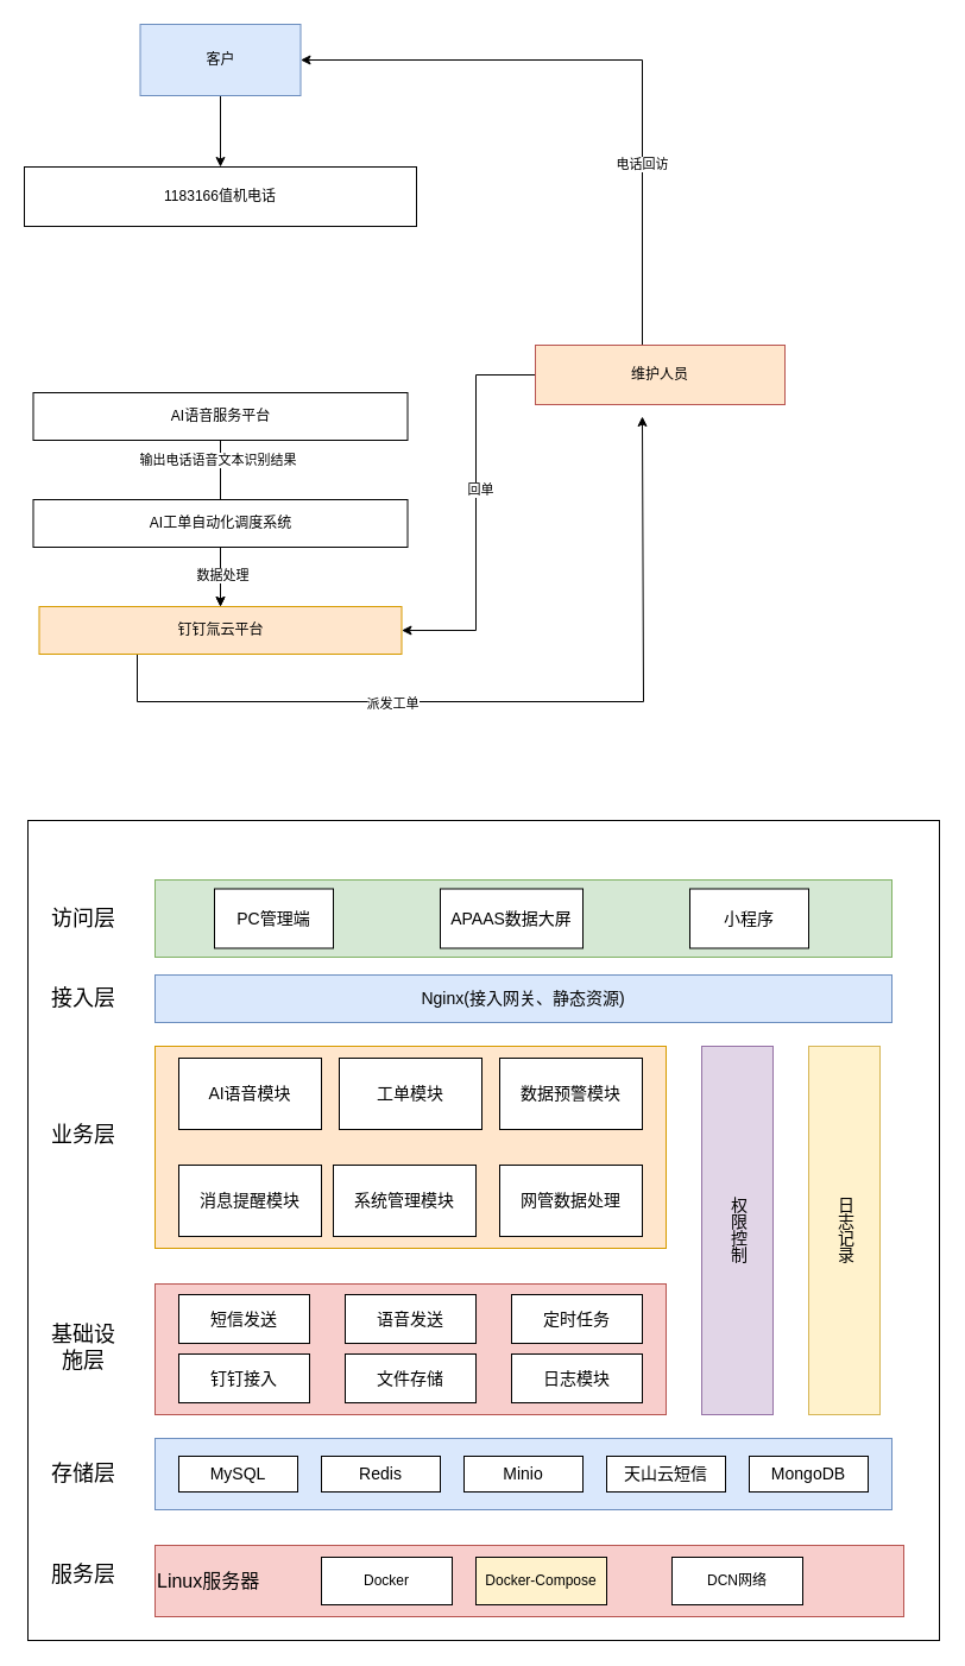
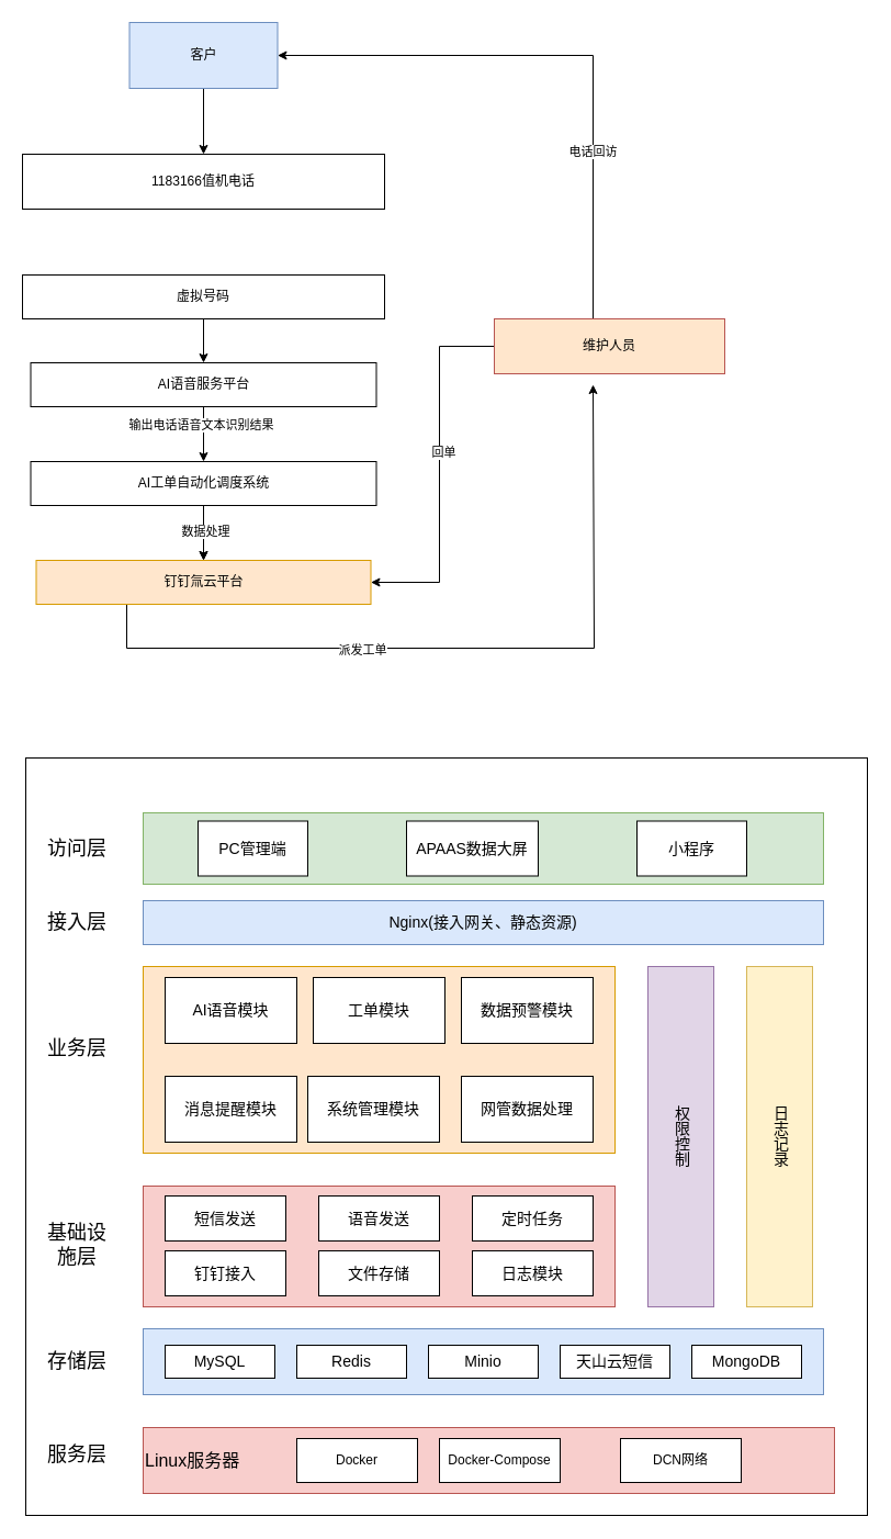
  <mxCell id="0" />
  <mxCell id="1" parent="0" />
  <mxCell id="2" value="" style="rounded=0;whiteSpace=wrap;html=1;" parent="1" vertex="1"><mxGeometry x="23" y="690" width="767" height="690" as="geometry" /></mxCell>
  <mxCell id="3" value="1183166值机电话" style="rounded=0;whiteSpace=wrap;html=1;verticalAlign=middle;" parent="1" vertex="1"><mxGeometry x="20" y="140" width="330" height="50" as="geometry" /></mxCell>
  <mxCell id="4" value="" style="edgeStyle=orthogonalEdgeStyle;rounded=0;orthogonalLoop=1;jettySize=auto;html=1;" parent="1" source="5" target="3" edge="1"><mxGeometry relative="1" as="geometry" /></mxCell>
  <mxCell id="5" value="客户" style="rounded=0;whiteSpace=wrap;html=1;fillColor=#dae8fc;strokeColor=#6c8ebf;" parent="1" vertex="1"><mxGeometry x="117.5" y="20" width="135" height="60" as="geometry" /></mxCell>
- <mxCell id="8" value="" style="edgeStyle=orthogonalEdgeStyle;rounded=0;orthogonalLoop=1;jettySize=auto;html=1;endArrow=none;" parent="1" source="10" target="14" edge="1"><mxGeometry relative="1" as="geometry" /></mxCell>
+ <mxCell id="6" value="" style="edgeStyle=orthogonalEdgeStyle;rounded=0;orthogonalLoop=1;jettySize=auto;html=1;" parent="1" source="7" target="10" edge="1"><mxGeometry relative="1" as="geometry" /></mxCell>
+ <mxCell id="7" value="虚拟号码" style="rounded=0;whiteSpace=wrap;html=1;" parent="1" vertex="1"><mxGeometry x="20" y="250" width="330" height="40" as="geometry" /></mxCell>
+ <mxCell id="8" value="" style="edgeStyle=orthogonalEdgeStyle;rounded=0;orthogonalLoop=1;jettySize=auto;html=1;" parent="1" source="10" target="14" edge="1"><mxGeometry relative="1" as="geometry" /></mxCell>
  <mxCell id="9" value="输出电话语音文本识别结果" style="edgeLabel;html=1;align=center;verticalAlign=middle;resizable=0;points=[];" parent="8" vertex="1" connectable="0"><mxGeometry x="-0.36" y="-3" relative="1" as="geometry"><mxPoint as="offset" /></mxGeometry></mxCell>
  <mxCell id="10" value="AI语音服务平台" style="rounded=0;whiteSpace=wrap;html=1;" parent="1" vertex="1"><mxGeometry x="27.5" y="330" width="315" height="40" as="geometry" /></mxCell>
  <mxCell id="11" value="" style="edgeStyle=orthogonalEdgeStyle;rounded=0;orthogonalLoop=1;jettySize=auto;html=1;" parent="1" source="14" target="17" edge="1"><mxGeometry relative="1" as="geometry" /></mxCell>
  <mxCell id="12" value="" style="edgeStyle=orthogonalEdgeStyle;rounded=0;orthogonalLoop=1;jettySize=auto;html=1;" parent="1" source="14" target="17" edge="1"><mxGeometry relative="1" as="geometry" /></mxCell>
  <mxCell id="13" value="数据处理" style="edgeLabel;html=1;align=center;verticalAlign=middle;resizable=0;points=[];" parent="12" vertex="1" connectable="0"><mxGeometry x="-0.08" y="1" relative="1" as="geometry"><mxPoint as="offset" /></mxGeometry></mxCell>
  <mxCell id="14" value="AI工单自动化调度系统" style="rounded=0;whiteSpace=wrap;html=1;" parent="1" vertex="1"><mxGeometry x="27.5" y="420" width="315" height="40" as="geometry" /></mxCell>
  <mxCell id="15" style="edgeStyle=orthogonalEdgeStyle;rounded=0;orthogonalLoop=1;jettySize=auto;html=1;exitX=0.5;exitY=1;exitDx=0;exitDy=0;" parent="1" edge="1"><mxGeometry relative="1" as="geometry"><mxPoint x="540" y="350" as="targetPoint" /><mxPoint x="115" y="550" as="sourcePoint" /><Array as="points"><mxPoint x="115" y="590" /><mxPoint x="541" y="590" /></Array></mxGeometry></mxCell>
  <mxCell id="16" value="派发工单" style="edgeLabel;html=1;align=center;verticalAlign=middle;resizable=0;points=[];" parent="15" vertex="1" connectable="0"><mxGeometry x="-0.281" y="-1" relative="1" as="geometry"><mxPoint as="offset" /></mxGeometry></mxCell>
  <mxCell id="17" value="钉钉氚云平台" style="whiteSpace=wrap;html=1;rounded=0;fillColor=#ffe6cc;strokeColor=#d79b00;" parent="1" vertex="1"><mxGeometry x="32.5" y="510" width="305" height="40" as="geometry" /></mxCell>
  <mxCell id="18" style="edgeStyle=orthogonalEdgeStyle;rounded=0;orthogonalLoop=1;jettySize=auto;html=1;entryX=1;entryY=0.5;entryDx=0;entryDy=0;" parent="1" source="22" target="5" edge="1"><mxGeometry relative="1" as="geometry"><Array as="points"><mxPoint x="540" y="50" /></Array></mxGeometry></mxCell>
  <mxCell id="19" value="电话回访" style="edgeLabel;html=1;align=center;verticalAlign=middle;resizable=0;points=[];" parent="18" vertex="1" connectable="0"><mxGeometry x="-0.421" y="1" relative="1" as="geometry"><mxPoint as="offset" /></mxGeometry></mxCell>
  <mxCell id="20" style="edgeStyle=orthogonalEdgeStyle;rounded=0;orthogonalLoop=1;jettySize=auto;html=1;exitX=0;exitY=0.5;exitDx=0;exitDy=0;entryX=1;entryY=0.5;entryDx=0;entryDy=0;" parent="1" source="22" target="17" edge="1"><mxGeometry relative="1" as="geometry"><mxPoint x="450" y="530" as="targetPoint" /><Array as="points"><mxPoint x="400" y="315" /><mxPoint x="400" y="530" /></Array></mxGeometry></mxCell>
  <mxCell id="21" value="回单" style="edgeLabel;html=1;align=center;verticalAlign=middle;resizable=0;points=[];" parent="20" vertex="1" connectable="0"><mxGeometry x="-0.11" y="3" relative="1" as="geometry"><mxPoint as="offset" /></mxGeometry></mxCell>
  <mxCell id="22" value="维护人员" style="rounded=0;whiteSpace=wrap;html=1;fillColor=#ffe6cc;strokeColor=#b85450;" parent="1" vertex="1"><mxGeometry x="450" y="290" width="210" height="50" as="geometry" /></mxCell>
  <mxCell id="23" value="" style="rounded=0;whiteSpace=wrap;html=1;flipH=1;fillColor=#d5e8d4;strokeColor=#82b366;fontSize=14;" parent="1" vertex="1"><mxGeometry x="130" y="740" width="620" height="65" as="geometry" /></mxCell>
  <mxCell id="24" value="PC管理端" style="rounded=0;whiteSpace=wrap;html=1;fontSize=14;" parent="1" vertex="1"><mxGeometry x="180" y="747.5" width="100" height="50" as="geometry" /></mxCell>
  <mxCell id="25" value="APAAS数据大屏" style="rounded=0;whiteSpace=wrap;html=1;fontSize=14;" parent="1" vertex="1"><mxGeometry x="370" y="747.5" width="120" height="50" as="geometry" /></mxCell>
  <mxCell id="26" value="小程序" style="rounded=0;whiteSpace=wrap;html=1;fontSize=14;" parent="1" vertex="1"><mxGeometry x="580" y="747.5" width="100" height="50" as="geometry" /></mxCell>
  <mxCell id="27" value="Nginx(接入网关、静态资源)" style="rounded=0;whiteSpace=wrap;html=1;fillColor=#dae8fc;strokeColor=#6c8ebf;fontSize=14;" parent="1" vertex="1"><mxGeometry x="130" y="820" width="620" height="40" as="geometry" /></mxCell>
  <mxCell id="28" value="" style="rounded=0;whiteSpace=wrap;html=1;fillColor=#ffe6cc;strokeColor=#d79b00;fontSize=14;" parent="1" vertex="1"><mxGeometry x="130" y="880" width="430" height="170" as="geometry" /></mxCell>
  <mxCell id="29" value="AI语音模块" style="rounded=0;whiteSpace=wrap;html=1;fontSize=14;" parent="1" vertex="1"><mxGeometry x="150" y="890" width="120" height="60" as="geometry" /></mxCell>
  <mxCell id="30" value="工单模块" style="rounded=0;whiteSpace=wrap;html=1;fontSize=14;" parent="1" vertex="1"><mxGeometry x="285" y="890" width="120" height="60" as="geometry" /></mxCell>
  <mxCell id="31" value="系统管理模块" style="rounded=0;whiteSpace=wrap;html=1;fontSize=14;" parent="1" vertex="1"><mxGeometry x="280" y="980" width="120" height="60" as="geometry" /></mxCell>
  <mxCell id="32" value="消息提醒模块" style="rounded=0;whiteSpace=wrap;html=1;fontSize=14;" parent="1" vertex="1"><mxGeometry x="150" y="980" width="120" height="60" as="geometry" /></mxCell>
  <mxCell id="33" value="" style="rounded=0;whiteSpace=wrap;html=1;fillColor=#f8cecc;strokeColor=#b85450;fontSize=14;" parent="1" vertex="1"><mxGeometry x="130" y="1080" width="430" height="110" as="geometry" /></mxCell>
  <mxCell id="34" value="短信发送" style="rounded=0;whiteSpace=wrap;html=1;fontSize=14;" parent="1" vertex="1"><mxGeometry x="150" y="1089" width="110" height="41" as="geometry" /></mxCell>
  <mxCell id="35" value="语音发送" style="rounded=0;whiteSpace=wrap;html=1;fontSize=14;" parent="1" vertex="1"><mxGeometry x="290" y="1089" width="110" height="41" as="geometry" /></mxCell>
  <mxCell id="36" value="定时任务" style="rounded=0;whiteSpace=wrap;html=1;fontSize=14;" parent="1" vertex="1"><mxGeometry x="430" y="1089" width="110" height="41" as="geometry" /></mxCell>
  <mxCell id="37" value="钉钉接入" style="rounded=0;whiteSpace=wrap;html=1;fontSize=14;" parent="1" vertex="1"><mxGeometry x="150" y="1139" width="110" height="41" as="geometry" /></mxCell>
  <mxCell id="38" value="文件存储" style="rounded=0;whiteSpace=wrap;html=1;fontSize=14;" parent="1" vertex="1"><mxGeometry x="290" y="1139" width="110" height="41" as="geometry" /></mxCell>
  <mxCell id="39" value="日志模块" style="rounded=0;whiteSpace=wrap;html=1;fontSize=14;" parent="1" vertex="1"><mxGeometry x="430" y="1139" width="110" height="41" as="geometry" /></mxCell>
  <mxCell id="40" value="权限控制" style="rounded=0;whiteSpace=wrap;html=1;fillColor=#e1d5e7;strokeColor=#9673a6;fontSize=14;textDirection=vertical-lr;" parent="1" vertex="1"><mxGeometry x="590" y="880" width="60" height="310" as="geometry" /></mxCell>
  <mxCell id="41" value="日志记录" style="rounded=0;whiteSpace=wrap;html=1;fillColor=#fff2cc;strokeColor=#d6b656;fontSize=14;textDirection=vertical-lr;" parent="1" vertex="1"><mxGeometry x="680" y="880" width="60" height="310" as="geometry" /></mxCell>
  <mxCell id="42" value="" style="group;fontSize=14;fillColor=#dae8fc;strokeColor=#6c8ebf;" parent="1" vertex="1" connectable="0"><mxGeometry x="130" y="1210" width="620" height="60" as="geometry" /></mxCell>
  <mxCell id="43" value="" style="rounded=0;whiteSpace=wrap;html=1;fillColor=#dae8fc;strokeColor=#6c8ebf;fontSize=14;" parent="42" vertex="1"><mxGeometry width="620" height="60" as="geometry" /></mxCell>
  <mxCell id="44" value="MySQL" style="rounded=0;whiteSpace=wrap;html=1;fontSize=14;" parent="42" vertex="1"><mxGeometry x="20" y="15" width="100" height="30" as="geometry" /></mxCell>
  <mxCell id="45" value="Redis" style="rounded=0;whiteSpace=wrap;html=1;fontSize=14;" parent="42" vertex="1"><mxGeometry x="140" y="15" width="100" height="30" as="geometry" /></mxCell>
  <mxCell id="46" value="Minio" style="rounded=0;whiteSpace=wrap;html=1;fontSize=14;" parent="42" vertex="1"><mxGeometry x="260" y="15" width="100" height="30" as="geometry" /></mxCell>
  <mxCell id="47" value="天山云短信" style="rounded=0;whiteSpace=wrap;html=1;fontSize=14;" parent="42" vertex="1"><mxGeometry x="380" y="15" width="100" height="30" as="geometry" /></mxCell>
  <mxCell id="48" value="MongoDB" style="rounded=0;whiteSpace=wrap;html=1;fontSize=14;" parent="42" vertex="1"><mxGeometry x="500" y="15" width="100" height="30" as="geometry" /></mxCell>
  <mxCell id="49" value="访问层" style="text;html=1;align=center;verticalAlign=middle;whiteSpace=wrap;rounded=0;fontSize=18;" parent="1" vertex="1"><mxGeometry x="40" y="757.5" width="60" height="30" as="geometry" /></mxCell>
  <mxCell id="50" value="接入层" style="text;html=1;align=center;verticalAlign=middle;whiteSpace=wrap;rounded=0;fontSize=18;" parent="1" vertex="1"><mxGeometry x="40" y="825" width="60" height="30" as="geometry" /></mxCell>
  <mxCell id="51" value="业务层" style="text;html=1;align=center;verticalAlign=middle;whiteSpace=wrap;rounded=0;fontSize=18;" parent="1" vertex="1"><mxGeometry x="40" y="940" width="60" height="30" as="geometry" /></mxCell>
  <mxCell id="52" value="基础设施层" style="text;html=1;align=center;verticalAlign=middle;whiteSpace=wrap;rounded=0;fontSize=18;" parent="1" vertex="1"><mxGeometry x="40" y="1119" width="60" height="30" as="geometry" /></mxCell>
  <mxCell id="53" value="存储层" style="text;html=1;align=center;verticalAlign=middle;whiteSpace=wrap;rounded=0;fontSize=18;" parent="1" vertex="1"><mxGeometry x="40" y="1225" width="60" height="30" as="geometry" /></mxCell>
  <mxCell id="54" value="Linux服务器" style="rounded=0;whiteSpace=wrap;html=1;fillColor=#f8cecc;strokeColor=#b85450;align=left;fontSize=16;" parent="1" vertex="1"><mxGeometry x="130" y="1300" width="630" height="60" as="geometry" /></mxCell>
  <mxCell id="55" value="服务层" style="text;html=1;align=center;verticalAlign=middle;whiteSpace=wrap;rounded=0;fontSize=18;" parent="1" vertex="1"><mxGeometry x="40" y="1310" width="60" height="30" as="geometry" /></mxCell>
  <mxCell id="56" value="Docker" style="rounded=0;whiteSpace=wrap;html=1;" parent="1" vertex="1"><mxGeometry x="270" y="1310" width="110" height="40" as="geometry" /></mxCell>
- <mxCell id="57" value="Docker-Compose" style="rounded=0;whiteSpace=wrap;html=1;fillColor=#fff2cc;" parent="1" vertex="1"><mxGeometry x="400" y="1310" width="110" height="40" as="geometry" /></mxCell>
+ <mxCell id="57" value="Docker-Compose" style="rounded=0;whiteSpace=wrap;html=1;" parent="1" vertex="1"><mxGeometry x="400" y="1310" width="110" height="40" as="geometry" /></mxCell>
  <mxCell id="58" value="DCN网络" style="rounded=0;whiteSpace=wrap;html=1;" parent="1" vertex="1"><mxGeometry x="565" y="1310" width="110" height="40" as="geometry" /></mxCell>
  <mxCell id="59" value="数据预警模块" style="rounded=0;whiteSpace=wrap;html=1;fontSize=14;" vertex="1" parent="1"><mxGeometry x="420" y="890" width="120" height="60" as="geometry" /></mxCell>
  <mxCell id="60" value="网管数据处理" style="rounded=0;whiteSpace=wrap;html=1;fontSize=14;" vertex="1" parent="1"><mxGeometry x="420" y="980" width="120" height="60" as="geometry" /></mxCell>
